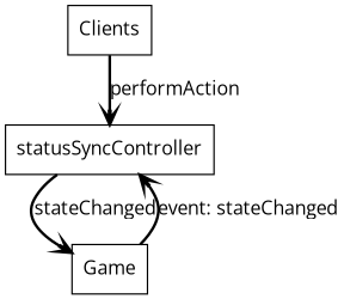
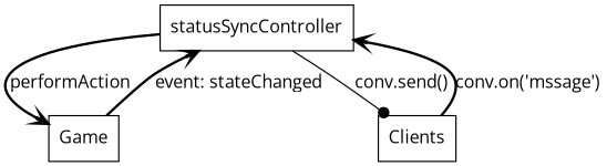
  digraph {
    fontname="Open Sans"
    node [fontname="Open Sans" shape=box]
    edge [arrowhead=vee fontname="Open Sans" style=bold]
    n1 [label=statusSyncController]
    Game
    Clients
-   n1 -> Game [label=stateChanged]
+   n1 -> Game [label=performAction]
+   n1 -> Clients [arrowhead=dot label="conv.send()" style=solid]
    Game -> n1 [label="event: stateChanged"]
-   Clients -> n1 [label=performAction]
+   Clients -> n1 [label="conv.on('mssage')"]
  }
